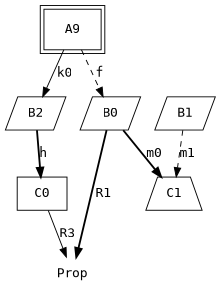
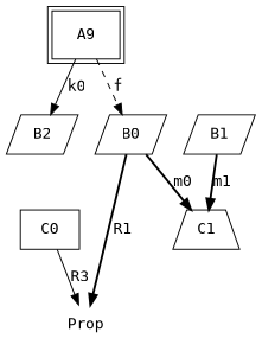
  digraph {
    fontname="DejaVu Sans Mono"
    node [fontname="DejaVu Sans Mono" peripheries=1 shape=box]
    edge [fontname="DejaVu Sans Mono" style=bold]
    n1 [label=A9 peripheries=2]
    n2 [label=B2 shape=parallelogram]
    n3 [label=B0 shape=parallelogram]
    n4 [label=C0]
    Prop [peripheries=0]
    n6 [label=C1 shape=trapezium]
    n7 [label=B1 shape=parallelogram]
    n1 -> n2 [label=k0 style=solid]
    n1 -> n3 [label=f style=dashed]
-   n2 -> n4 [label=h]
    n3 -> Prop [label=R1]
    n3 -> n6 [label=m0]
    n4 -> Prop [label=R3 style=solid]
-   n7 -> n6 [label=m1 style=dashed]
+   n7 -> n6 [label=m1]
  }
